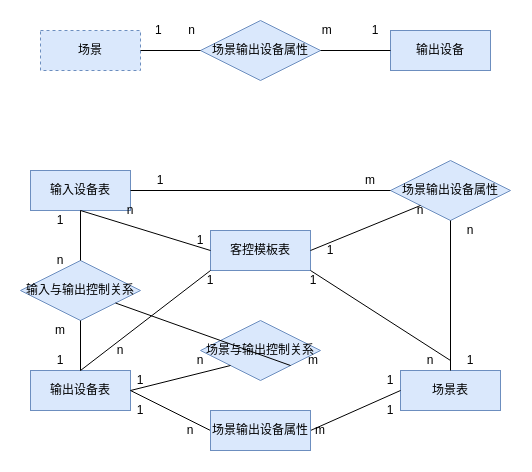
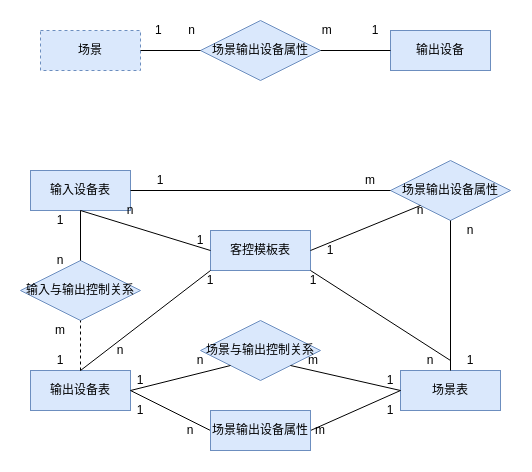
  <mxCell id="0" />
  <mxCell id="1" parent="0" />
  <mxCell id="2" value="场景" style="whiteSpace=wrap;html=1;align=center;fillColor=#dae8fc;strokeColor=#6c8ebf;dashed=1;" vertex="1" parent="1"><mxGeometry x="40" y="30" width="100" height="40" as="geometry" /></mxCell>
  <mxCell id="3" value="场景输出设备属性" style="shape=rhombus;perimeter=rhombusPerimeter;whiteSpace=wrap;html=1;align=center;fillColor=#dae8fc;strokeColor=#6c8ebf;" vertex="1" parent="1"><mxGeometry x="200" y="20" width="120" height="60" as="geometry" /></mxCell>
  <mxCell id="4" value="输出设备" style="whiteSpace=wrap;html=1;align=center;fillColor=#dae8fc;strokeColor=#6c8ebf;" vertex="1" parent="1"><mxGeometry x="390" y="30" width="100" height="40" as="geometry" /></mxCell>
  <mxCell id="5" value="" style="endArrow=none;html=1;entryX=0;entryY=0.5;entryDx=0;entryDy=0;" edge="1" parent="1" source="2" target="3"><mxGeometry width="50" height="50" relative="1" as="geometry"><mxPoint x="40" y="150" as="sourcePoint" /><mxPoint x="200" y="60" as="targetPoint" /></mxGeometry></mxCell>
  <mxCell id="6" value="" style="endArrow=none;html=1;exitX=1;exitY=0.5;exitDx=0;exitDy=0;entryX=0;entryY=0.5;entryDx=0;entryDy=0;" edge="1" parent="1" source="3" target="4"><mxGeometry width="50" height="50" relative="1" as="geometry"><mxPoint x="370" y="160" as="sourcePoint" /><mxPoint x="420" y="110" as="targetPoint" /></mxGeometry></mxCell>
  <mxCell id="7" value="1&amp;nbsp; &amp;nbsp; &amp;nbsp; &amp;nbsp; n" style="text;html=1;strokeColor=none;fillColor=none;align=center;verticalAlign=middle;whiteSpace=wrap;rounded=0;" vertex="1" parent="1"><mxGeometry x="150" y="20" width="50" height="20" as="geometry" /></mxCell>
  <mxCell id="8" value="m&amp;nbsp; &amp;nbsp; &amp;nbsp; &amp;nbsp; &amp;nbsp; &amp;nbsp; 1" style="text;html=1;strokeColor=none;fillColor=none;align=center;verticalAlign=middle;whiteSpace=wrap;rounded=0;" vertex="1" parent="1"><mxGeometry x="320" y="20" width="60" height="20" as="geometry" /></mxCell>
  <mxCell id="9" value="客控模板表" style="whiteSpace=wrap;html=1;align=center;fillColor=#dae8fc;strokeColor=#6c8ebf;" vertex="1" parent="1"><mxGeometry x="210" y="230" width="100" height="40" as="geometry" /></mxCell>
  <mxCell id="10" value="输入设备表" style="whiteSpace=wrap;html=1;align=center;fillColor=#dae8fc;strokeColor=#6c8ebf;" vertex="1" parent="1"><mxGeometry x="30" y="170" width="100" height="40" as="geometry" /></mxCell>
  <mxCell id="11" value="场景表" style="whiteSpace=wrap;html=1;align=center;fillColor=#dae8fc;strokeColor=#6c8ebf;" vertex="1" parent="1"><mxGeometry x="400" y="370" width="100" height="40" as="geometry" /></mxCell>
  <mxCell id="12" value="输出设备表" style="whiteSpace=wrap;html=1;align=center;fillColor=#dae8fc;strokeColor=#6c8ebf;" vertex="1" parent="1"><mxGeometry x="30" y="370" width="100" height="40" as="geometry" /></mxCell>
  <mxCell id="13" value="场景输出设备属性" style="shape=rhombus;perimeter=rhombusPerimeter;whiteSpace=wrap;html=1;align=center;fillColor=#dae8fc;strokeColor=#6c8ebf;" vertex="1" parent="1"><mxGeometry x="390" y="160" width="120" height="60" as="geometry" /></mxCell>
  <mxCell id="14" value="输入与输出控制关系" style="shape=rhombus;perimeter=rhombusPerimeter;whiteSpace=wrap;html=1;align=center;fillColor=#dae8fc;strokeColor=#6c8ebf;" vertex="1" parent="1"><mxGeometry x="20" y="260" width="120" height="60" as="geometry" /></mxCell>
  <mxCell id="15" value="场景与输出控制关系" style="shape=rhombus;perimeter=rhombusPerimeter;whiteSpace=wrap;html=1;align=center;fillColor=#dae8fc;strokeColor=#6c8ebf;" vertex="1" parent="1"><mxGeometry x="200" y="320" width="120" height="60" as="geometry" /></mxCell>
  <mxCell id="16" value="" style="endArrow=none;html=1;exitX=1;exitY=0.5;exitDx=0;exitDy=0;entryX=0;entryY=0.5;entryDx=0;entryDy=0;" edge="1" parent="1" source="10" target="13"><mxGeometry width="50" height="50" relative="1" as="geometry"><mxPoint x="210" y="220" as="sourcePoint" /><mxPoint x="260" y="170" as="targetPoint" /></mxGeometry></mxCell>
  <mxCell id="17" value="" style="endArrow=none;html=1;entryX=0.5;entryY=1;entryDx=0;entryDy=0;exitX=0.5;exitY=0;exitDx=0;exitDy=0;" edge="1" parent="1" source="11" target="13"><mxGeometry width="50" height="50" relative="1" as="geometry"><mxPoint x="500" y="310" as="sourcePoint" /><mxPoint x="550" y="260" as="targetPoint" /></mxGeometry></mxCell>
  <mxCell id="18" value="" style="endArrow=none;html=1;entryX=1;entryY=1;entryDx=0;entryDy=0;" edge="1" parent="1" target="9"><mxGeometry width="50" height="50" relative="1" as="geometry"><mxPoint x="450" y="360" as="sourcePoint" /><mxPoint x="430" y="270" as="targetPoint" /></mxGeometry></mxCell>
  <mxCell id="19" value="" style="endArrow=none;html=1;entryX=0.5;entryY=1;entryDx=0;entryDy=0;" edge="1" parent="1" target="10"><mxGeometry width="50" height="50" relative="1" as="geometry"><mxPoint x="80" y="260" as="sourcePoint" /><mxPoint x="200" y="220" as="targetPoint" /></mxGeometry></mxCell>
- <mxCell id="20" value="" style="endArrow=none;html=1;exitX=0.5;exitY=0;exitDx=0;exitDy=0;entryX=0.5;entryY=1;entryDx=0;entryDy=0;" edge="1" parent="1" source="12" target="14"><mxGeometry width="50" height="50" relative="1" as="geometry"><mxPoint x="-10" y="360" as="sourcePoint" /><mxPoint x="76" y="320" as="targetPoint" /></mxGeometry></mxCell>
+ <mxCell id="20" value="" style="endArrow=none;html=1;exitX=0.5;exitY=0;exitDx=0;exitDy=0;entryX=0.5;entryY=1;entryDx=0;entryDy=0;dashed=1;" edge="1" parent="1" source="12" target="14"><mxGeometry width="50" height="50" relative="1" as="geometry"><mxPoint x="-10" y="360" as="sourcePoint" /><mxPoint x="76" y="320" as="targetPoint" /></mxGeometry></mxCell>
  <mxCell id="21" value="" style="endArrow=none;html=1;entryX=0.5;entryY=1;entryDx=0;entryDy=0;exitX=0;exitY=0.5;exitDx=0;exitDy=0;" edge="1" parent="1" source="9" target="10"><mxGeometry width="50" height="50" relative="1" as="geometry"><mxPoint x="150" y="280" as="sourcePoint" /><mxPoint x="200" y="230" as="targetPoint" /></mxGeometry></mxCell>
  <mxCell id="22" value="" style="endArrow=none;html=1;entryX=1;entryY=0.5;entryDx=0;entryDy=0;exitX=0;exitY=1;exitDx=0;exitDy=0;" edge="1" parent="1" source="13" target="9"><mxGeometry width="50" height="50" relative="1" as="geometry"><mxPoint x="350" y="280" as="sourcePoint" /><mxPoint x="400" y="230" as="targetPoint" /></mxGeometry></mxCell>
  <mxCell id="23" value="" style="endArrow=none;html=1;entryX=0;entryY=1;entryDx=0;entryDy=0;exitX=0.5;exitY=0;exitDx=0;exitDy=0;" edge="1" parent="1" source="12" target="9"><mxGeometry width="50" height="50" relative="1" as="geometry"><mxPoint x="140" y="340" as="sourcePoint" /><mxPoint x="210.711" y="290" as="targetPoint" /></mxGeometry></mxCell>
  <mxCell id="24" value="" style="endArrow=none;html=1;entryX=0;entryY=1;entryDx=0;entryDy=0;exitX=1;exitY=0.5;exitDx=0;exitDy=0;" edge="1" parent="1" source="12" target="15"><mxGeometry width="50" height="50" relative="1" as="geometry"><mxPoint x="150" y="430" as="sourcePoint" /><mxPoint x="200" y="380" as="targetPoint" /></mxGeometry></mxCell>
  <mxCell id="25" value="" style="endArrow=none;html=1;entryX=1;entryY=0.5;entryDx=0;entryDy=0;exitX=0;exitY=0.5;exitDx=0;exitDy=0;" edge="1" parent="1" source="52" target="12"><mxGeometry width="50" height="50" relative="1" as="geometry"><mxPoint x="230" y="425" as="sourcePoint" /><mxPoint x="180" y="440" as="targetPoint" /></mxGeometry></mxCell>
- <mxCell id="26" value="" style="endArrow=none;html=1;exitX=1;exitY=1;exitDx=0;exitDy=0;" edge="1" parent="1" source="15" target="14"><mxGeometry width="50" height="50" relative="1" as="geometry"><mxPoint x="330" y="420" as="sourcePoint" /><mxPoint x="380" y="370" as="targetPoint" /></mxGeometry></mxCell>
+ <mxCell id="26" value="" style="endArrow=none;html=1;exitX=1;exitY=1;exitDx=0;exitDy=0;entryX=0;entryY=0.5;entryDx=0;entryDy=0;" edge="1" parent="1" source="15" target="11"><mxGeometry width="50" height="50" relative="1" as="geometry"><mxPoint x="330" y="420" as="sourcePoint" /><mxPoint x="380" y="370" as="targetPoint" /></mxGeometry></mxCell>
  <mxCell id="27" value="" style="endArrow=none;html=1;exitX=1;exitY=0.5;exitDx=0;exitDy=0;entryX=0;entryY=0.5;entryDx=0;entryDy=0;" edge="1" parent="1" source="52" target="11"><mxGeometry width="50" height="50" relative="1" as="geometry"><mxPoint x="290" y="425" as="sourcePoint" /><mxPoint x="420" y="430" as="targetPoint" /></mxGeometry></mxCell>
  <mxCell id="28" value="1" style="text;html=1;strokeColor=none;fillColor=none;align=center;verticalAlign=middle;whiteSpace=wrap;rounded=0;" vertex="1" parent="1"><mxGeometry x="140" y="170" width="40" height="20" as="geometry" /></mxCell>
  <mxCell id="29" value="m" style="text;html=1;strokeColor=none;fillColor=none;align=center;verticalAlign=middle;whiteSpace=wrap;rounded=0;" vertex="1" parent="1"><mxGeometry x="350" y="170" width="40" height="20" as="geometry" /></mxCell>
  <mxCell id="30" value="n" style="text;html=1;strokeColor=none;fillColor=none;align=center;verticalAlign=middle;whiteSpace=wrap;rounded=0;" vertex="1" parent="1"><mxGeometry x="450" y="220" width="40" height="20" as="geometry" /></mxCell>
  <mxCell id="31" value="1" style="text;html=1;strokeColor=none;fillColor=none;align=center;verticalAlign=middle;whiteSpace=wrap;rounded=0;" vertex="1" parent="1"><mxGeometry x="450" y="350" width="40" height="20" as="geometry" /></mxCell>
  <mxCell id="32" value="1" style="text;html=1;strokeColor=none;fillColor=none;align=center;verticalAlign=middle;whiteSpace=wrap;rounded=0;" vertex="1" parent="1"><mxGeometry x="40" y="210" width="40" height="20" as="geometry" /></mxCell>
  <mxCell id="33" value="n" style="text;html=1;strokeColor=none;fillColor=none;align=center;verticalAlign=middle;whiteSpace=wrap;rounded=0;" vertex="1" parent="1"><mxGeometry x="40" y="250" width="40" height="20" as="geometry" /></mxCell>
  <mxCell id="34" value="m" style="text;html=1;strokeColor=none;fillColor=none;align=center;verticalAlign=middle;whiteSpace=wrap;rounded=0;" vertex="1" parent="1"><mxGeometry x="40" y="320" width="40" height="20" as="geometry" /></mxCell>
  <mxCell id="35" value="1" style="text;html=1;strokeColor=none;fillColor=none;align=center;verticalAlign=middle;whiteSpace=wrap;rounded=0;" vertex="1" parent="1"><mxGeometry x="40" y="350" width="40" height="20" as="geometry" /></mxCell>
  <mxCell id="36" value="1" style="text;html=1;strokeColor=none;fillColor=none;align=center;verticalAlign=middle;whiteSpace=wrap;rounded=0;" vertex="1" parent="1"><mxGeometry x="180" y="230" width="40" height="20" as="geometry" /></mxCell>
  <mxCell id="37" value="n" style="text;html=1;strokeColor=none;fillColor=none;align=center;verticalAlign=middle;whiteSpace=wrap;rounded=0;" vertex="1" parent="1"><mxGeometry x="110" y="200" width="40" height="20" as="geometry" /></mxCell>
  <mxCell id="38" value="1" style="text;html=1;strokeColor=none;fillColor=none;align=center;verticalAlign=middle;whiteSpace=wrap;rounded=0;" vertex="1" parent="1"><mxGeometry x="190" y="270" width="40" height="20" as="geometry" /></mxCell>
  <mxCell id="39" value="n" style="text;html=1;strokeColor=none;fillColor=none;align=center;verticalAlign=middle;whiteSpace=wrap;rounded=0;" vertex="1" parent="1"><mxGeometry x="180" y="350" width="40" height="20" as="geometry" /></mxCell>
  <mxCell id="40" value="n" style="text;html=1;strokeColor=none;fillColor=none;align=center;verticalAlign=middle;whiteSpace=wrap;rounded=0;" vertex="1" parent="1"><mxGeometry x="100" y="340" width="40" height="20" as="geometry" /></mxCell>
  <mxCell id="41" value="1" style="text;html=1;strokeColor=none;fillColor=none;align=center;verticalAlign=middle;whiteSpace=wrap;rounded=0;" vertex="1" parent="1"><mxGeometry x="293.48" y="270" width="40" height="20" as="geometry" /></mxCell>
  <mxCell id="42" value="n" style="text;html=1;strokeColor=none;fillColor=none;align=center;verticalAlign=middle;whiteSpace=wrap;rounded=0;" vertex="1" parent="1"><mxGeometry x="410" y="350" width="40" height="20" as="geometry" /></mxCell>
  <mxCell id="43" value="1" style="text;html=1;strokeColor=none;fillColor=none;align=center;verticalAlign=middle;whiteSpace=wrap;rounded=0;" vertex="1" parent="1"><mxGeometry x="120" y="370" width="40" height="20" as="geometry" /></mxCell>
  <mxCell id="44" value="1" style="text;html=1;strokeColor=none;fillColor=none;align=center;verticalAlign=middle;whiteSpace=wrap;rounded=0;" vertex="1" parent="1"><mxGeometry x="370" y="370" width="40" height="20" as="geometry" /></mxCell>
  <mxCell id="45" value="m" style="text;html=1;strokeColor=none;fillColor=none;align=center;verticalAlign=middle;whiteSpace=wrap;rounded=0;" vertex="1" parent="1"><mxGeometry x="293" y="350" width="40" height="20" as="geometry" /></mxCell>
  <mxCell id="46" value="1" style="text;html=1;strokeColor=none;fillColor=none;align=center;verticalAlign=middle;whiteSpace=wrap;rounded=0;" vertex="1" parent="1"><mxGeometry x="120" y="400" width="40" height="20" as="geometry" /></mxCell>
  <mxCell id="47" value="1" style="text;html=1;strokeColor=none;fillColor=none;align=center;verticalAlign=middle;whiteSpace=wrap;rounded=0;" vertex="1" parent="1"><mxGeometry x="370" y="400" width="40" height="20" as="geometry" /></mxCell>
  <mxCell id="48" value="m" style="text;html=1;strokeColor=none;fillColor=none;align=center;verticalAlign=middle;whiteSpace=wrap;rounded=0;rotation=0;" vertex="1" parent="1"><mxGeometry x="300" y="420" width="40" height="20" as="geometry" /></mxCell>
  <mxCell id="49" value="n" style="text;html=1;strokeColor=none;fillColor=none;align=center;verticalAlign=middle;whiteSpace=wrap;rounded=0;" vertex="1" parent="1"><mxGeometry x="170" y="420" width="40" height="20" as="geometry" /></mxCell>
  <mxCell id="50" value="n" style="text;html=1;strokeColor=none;fillColor=none;align=center;verticalAlign=middle;whiteSpace=wrap;rounded=0;" vertex="1" parent="1"><mxGeometry x="400" y="200" width="40" height="20" as="geometry" /></mxCell>
  <mxCell id="51" value="1" style="text;html=1;strokeColor=none;fillColor=none;align=center;verticalAlign=middle;whiteSpace=wrap;rounded=0;" vertex="1" parent="1"><mxGeometry x="310" y="240" width="40" height="20" as="geometry" /></mxCell>
  <mxCell id="52" value="场景输出设备属性" style="whiteSpace=wrap;html=1;align=center;fillColor=#dae8fc;strokeColor=#6c8ebf;" vertex="1" parent="1"><mxGeometry x="210" y="410" width="100" height="40" as="geometry" /></mxCell>
